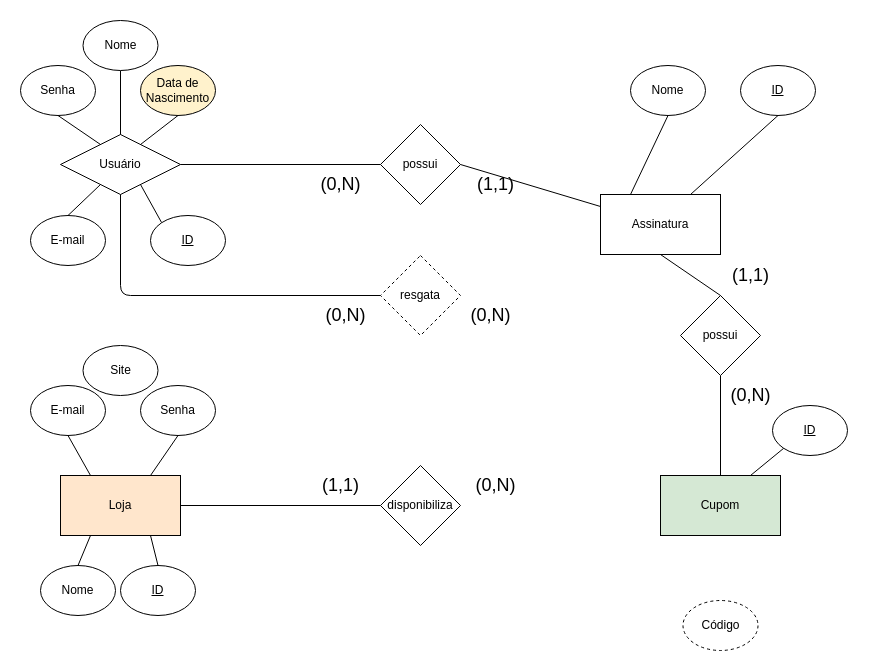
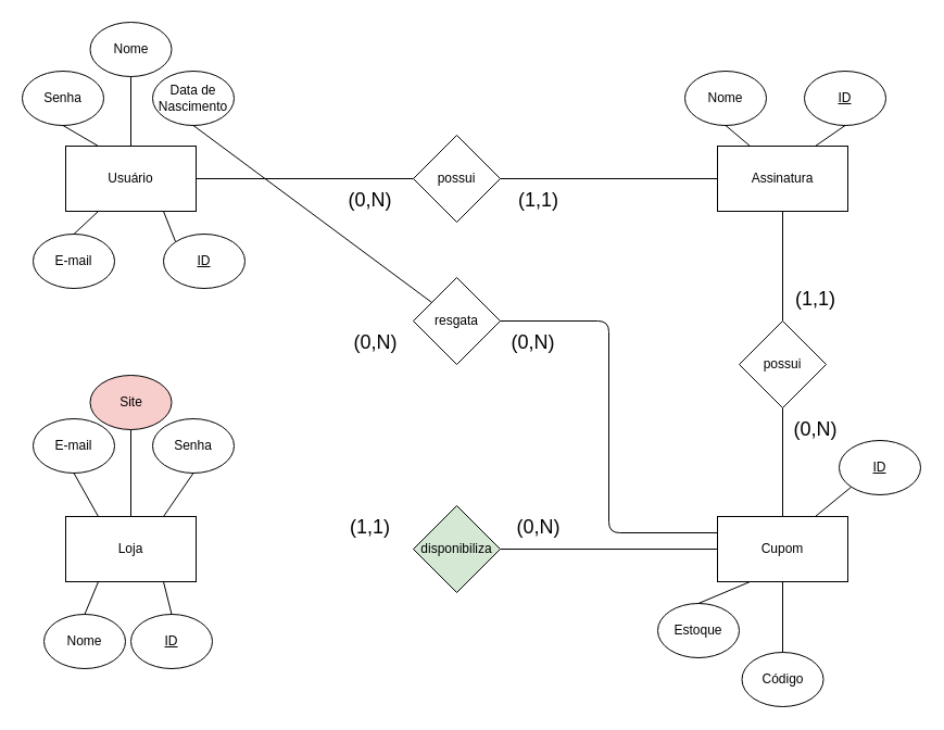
  <mxCell id="0" />
  <mxCell id="1" parent="0" />
- <mxCell id="2" value="Usuário" style="rhombus;whiteSpace=wrap;html=1;" parent="1" vertex="1"><mxGeometry x="60" y="134" width="120" height="60" as="geometry" /></mxCell>
- <mxCell id="3" value="Cupom" style="rounded=0;whiteSpace=wrap;html=1;fillColor=#d5e8d4;" parent="1" vertex="1"><mxGeometry x="660" y="475" width="120" height="60" as="geometry" /></mxCell>
- <mxCell id="4" value="Assinatura" style="rounded=0;whiteSpace=wrap;html=1;" parent="1" vertex="1"><mxGeometry x="600" y="194" width="120" height="60" as="geometry" /></mxCell>
+ <mxCell id="2" value="Usuário" style="rounded=0;whiteSpace=wrap;html=1;" parent="1" vertex="1"><mxGeometry x="60" y="134" width="120" height="60" as="geometry" /></mxCell>
+ <mxCell id="3" value="Cupom" style="rounded=0;whiteSpace=wrap;html=1;" parent="1" vertex="1"><mxGeometry x="660" y="475" width="120" height="60" as="geometry" /></mxCell>
+ <mxCell id="4" value="Assinatura" style="rounded=0;whiteSpace=wrap;html=1;" parent="1" vertex="1"><mxGeometry x="660" y="134" width="120" height="60" as="geometry" /></mxCell>
  <mxCell id="5" value="" style="endArrow=none;html=1;entryX=0.25;entryY=1;entryDx=0;entryDy=0;exitX=0.5;exitY=0;exitDx=0;exitDy=0;" parent="1" source="6" target="2" edge="1"><mxGeometry width="50" height="50" relative="1" as="geometry"><mxPoint x="100" y="234" as="sourcePoint" /><mxPoint x="460" y="434" as="targetPoint" /></mxGeometry></mxCell>
  <mxCell id="6" value="E-mail" style="ellipse;whiteSpace=wrap;html=1;" parent="1" vertex="1"><mxGeometry x="30" y="215" width="75" height="50" as="geometry" /></mxCell>
  <mxCell id="7" value="" style="endArrow=none;html=1;entryX=0.5;entryY=0;entryDx=0;entryDy=0;exitX=0.5;exitY=1;exitDx=0;exitDy=0;" parent="1" source="8" target="2" edge="1"><mxGeometry width="50" height="50" relative="1" as="geometry"><mxPoint x="190" y="234" as="sourcePoint" /><mxPoint x="180" y="194" as="targetPoint" /></mxGeometry></mxCell>
  <mxCell id="8" value="Nome" style="ellipse;whiteSpace=wrap;html=1;" parent="1" vertex="1"><mxGeometry x="82.5" y="20" width="75" height="50" as="geometry" /></mxCell>
  <mxCell id="9" value="" style="endArrow=none;html=1;entryX=0.25;entryY=0;entryDx=0;entryDy=0;exitX=0.5;exitY=1;exitDx=0;exitDy=0;" parent="1" source="10" target="2" edge="1"><mxGeometry width="50" height="50" relative="1" as="geometry"><mxPoint x="399" y="174" as="sourcePoint" /><mxPoint x="224" y="184" as="targetPoint" /></mxGeometry></mxCell>
  <mxCell id="10" value="Senha" style="ellipse;whiteSpace=wrap;html=1;" parent="1" vertex="1"><mxGeometry y="65" width="75" height="50" as="geometry" x="20" /></mxCell>
- <mxCell id="11" value="" style="endArrow=none;html=1;entryX=0.75;entryY=0;entryDx=0;entryDy=0;exitX=0.5;exitY=1;exitDx=0;exitDy=0;" parent="1" source="12" target="2" edge="1"><mxGeometry width="50" height="50" relative="1" as="geometry"><mxPoint x="300" y="194" as="sourcePoint" /><mxPoint x="260" y="154" as="targetPoint" /></mxGeometry></mxCell>
- <mxCell id="12" value="Data de Nascimento" style="ellipse;whiteSpace=wrap;html=1;fillColor=#fff2cc;" parent="1" vertex="1"><mxGeometry x="140" y="65" width="75" height="50" as="geometry" /></mxCell>
+ <mxCell id="11" value="" style="endArrow=none;html=1;exitX=0.5;exitY=1;exitDx=0;exitDy=0;" parent="1" source="12" target="49" edge="1"><mxGeometry width="50" height="50" relative="1" as="geometry"><mxPoint x="300" y="194" as="sourcePoint" /><mxPoint x="260" y="154" as="targetPoint" /></mxGeometry></mxCell>
+ <mxCell id="12" value="Data de Nascimento" style="ellipse;whiteSpace=wrap;html=1;" parent="1" vertex="1"><mxGeometry x="140" y="65" width="75" height="50" as="geometry" /></mxCell>
  <mxCell id="13" value="" style="endArrow=none;html=1;entryX=0.75;entryY=1;entryDx=0;entryDy=0;exitX=0;exitY=0;exitDx=0;exitDy=0;" parent="1" source="14" target="2" edge="1"><mxGeometry width="50" height="50" relative="1" as="geometry"><mxPoint x="275" y="215" as="sourcePoint" /><mxPoint x="235" y="175" as="targetPoint" /></mxGeometry></mxCell>
  <mxCell id="14" value="&lt;u&gt;ID&lt;/u&gt;" style="ellipse;whiteSpace=wrap;html=1;" parent="1" vertex="1"><mxGeometry x="150" y="215" width="75" height="50" as="geometry" /></mxCell>
  <mxCell id="15" value="" style="endArrow=none;html=1;entryX=0.75;entryY=0;entryDx=0;entryDy=0;exitX=0.5;exitY=1;exitDx=0;exitDy=0;" parent="1" source="16" target="4" edge="1"><mxGeometry width="50" height="50" relative="1" as="geometry"><mxPoint x="695" y="226" as="sourcePoint" /><mxPoint x="650" y="185" as="targetPoint" /></mxGeometry></mxCell>
  <mxCell id="16" value="&lt;u&gt;ID&lt;/u&gt;" style="ellipse;whiteSpace=wrap;html=1;" parent="1" vertex="1"><mxGeometry x="740" y="65" width="75" height="50" as="geometry" /></mxCell>
  <mxCell id="17" value="" style="endArrow=none;html=1;entryX=0.25;entryY=0;entryDx=0;entryDy=0;exitX=0.5;exitY=1;exitDx=0;exitDy=0;" parent="1" source="18" target="4" edge="1"><mxGeometry width="50" height="50" relative="1" as="geometry"><mxPoint x="650" y="45" as="sourcePoint" /><mxPoint x="640" y="5" as="targetPoint" /></mxGeometry></mxCell>
  <mxCell id="18" value="Nome" style="ellipse;whiteSpace=wrap;html=1;" parent="1" vertex="1"><mxGeometry x="630" y="65" width="75" height="50" as="geometry" /></mxCell>
  <mxCell id="19" value="possui" style="rhombus;whiteSpace=wrap;html=1;" parent="1" vertex="1"><mxGeometry x="380" y="124" width="80" height="80" as="geometry" /></mxCell>
  <mxCell id="20" value="" style="endArrow=none;html=1;exitX=1;exitY=0.5;exitDx=0;exitDy=0;entryX=0;entryY=0.5;entryDx=0;entryDy=0;" parent="1" source="2" target="19" edge="1"><mxGeometry width="50" height="50" relative="1" as="geometry"><mxPoint x="410" y="395" as="sourcePoint" /><mxPoint x="460" y="345" as="targetPoint" /></mxGeometry></mxCell>
  <mxCell id="21" value="" style="endArrow=none;html=1;entryX=1;entryY=0.5;entryDx=0;entryDy=0;" parent="1" source="4" target="19" edge="1"><mxGeometry width="50" height="50" relative="1" as="geometry"><mxPoint x="190" y="174" as="sourcePoint" /><mxPoint x="404" y="174" as="targetPoint" /></mxGeometry></mxCell>
- <mxCell id="22" value="Loja" style="rounded=0;whiteSpace=wrap;html=1;fillColor=#ffe6cc;" parent="1" vertex="1"><mxGeometry x="60" y="475" width="120" height="60" as="geometry" /></mxCell>
- <mxCell id="23" value="" style="endArrow=none;html=1;exitX=1;exitY=0.5;exitDx=0;exitDy=0;entryX=0;entryY=0.5;entryDx=0;entryDy=0;" parent="1" source="22" target="24" edge="1"><mxGeometry width="50" height="50" relative="1" as="geometry"><mxPoint x="410" y="415" as="sourcePoint" /><mxPoint x="370" y="505" as="targetPoint" /></mxGeometry></mxCell>
- <mxCell id="24" value="disponibiliza" style="rhombus;whiteSpace=wrap;html=1;" parent="1" vertex="1"><mxGeometry x="380" y="465" width="80" height="80" as="geometry" /></mxCell>
+ <mxCell id="22" value="Loja" style="rounded=0;whiteSpace=wrap;html=1;" parent="1" vertex="1"><mxGeometry x="60" y="475" width="120" height="60" as="geometry" /></mxCell>
+ <mxCell id="24" value="disponibiliza" style="rhombus;whiteSpace=wrap;html=1;fillColor=#d5e8d4;" parent="1" vertex="1"><mxGeometry x="380" y="465" width="80" height="80" as="geometry" /></mxCell>
+ <mxCell id="25" value="" style="endArrow=none;html=1;exitX=1;exitY=0.5;exitDx=0;exitDy=0;entryX=0;entryY=0.5;entryDx=0;entryDy=0;" parent="1" source="24" target="3" edge="1"><mxGeometry width="50" height="50" relative="1" as="geometry"><mxPoint x="460" y="525" as="sourcePoint" /><mxPoint x="660" y="525" as="targetPoint" /></mxGeometry></mxCell>
  <mxCell id="26" value="" style="endArrow=none;html=1;exitX=0.5;exitY=0;exitDx=0;exitDy=0;entryX=0.5;entryY=1;entryDx=0;entryDy=0;" parent="1" source="3" target="27" edge="1"><mxGeometry width="50" height="50" relative="1" as="geometry"><mxPoint x="410" y="415" as="sourcePoint" /><mxPoint x="720" y="355" as="targetPoint" /></mxGeometry></mxCell>
  <mxCell id="27" value="possui" style="rhombus;whiteSpace=wrap;html=1;" parent="1" vertex="1"><mxGeometry x="680" y="295" width="80" height="80" as="geometry" /></mxCell>
  <mxCell id="28" value="" style="endArrow=none;html=1;exitX=0.5;exitY=0;exitDx=0;exitDy=0;entryX=0.5;entryY=1;entryDx=0;entryDy=0;" parent="1" source="27" target="4" edge="1"><mxGeometry width="50" height="50" relative="1" as="geometry"><mxPoint x="740" y="335" as="sourcePoint" /><mxPoint x="740" y="225" as="targetPoint" /></mxGeometry></mxCell>
  <mxCell id="29" value="" style="endArrow=none;html=1;entryX=0.25;entryY=1;entryDx=0;entryDy=0;exitX=0.5;exitY=0;exitDx=0;exitDy=0;" parent="1" source="30" target="22" edge="1"><mxGeometry width="50" height="50" relative="1" as="geometry"><mxPoint x="140" y="610" as="sourcePoint" /><mxPoint x="100" y="570" as="targetPoint" /></mxGeometry></mxCell>
  <mxCell id="30" value="Nome" style="ellipse;whiteSpace=wrap;html=1;" parent="1" vertex="1"><mxGeometry x="40" y="565" width="75" height="50" as="geometry" /></mxCell>
  <mxCell id="31" value="" style="endArrow=none;html=1;entryX=0.75;entryY=1;entryDx=0;entryDy=0;exitX=0.5;exitY=0;exitDx=0;exitDy=0;" parent="1" source="32" target="22" edge="1"><mxGeometry width="50" height="50" relative="1" as="geometry"><mxPoint x="225" y="591" as="sourcePoint" /><mxPoint x="130" y="555" as="targetPoint" /></mxGeometry></mxCell>
  <mxCell id="32" value="&lt;u&gt;ID&lt;/u&gt;" style="ellipse;whiteSpace=wrap;html=1;" parent="1" vertex="1"><mxGeometry x="120" y="565" width="75" height="50" as="geometry" /></mxCell>
  <mxCell id="33" value="" style="endArrow=none;html=1;entryX=0.25;entryY=0;entryDx=0;entryDy=0;exitX=0.5;exitY=1;exitDx=0;exitDy=0;" parent="1" source="34" target="22" edge="1"><mxGeometry width="50" height="50" relative="1" as="geometry"><mxPoint x="120" y="400" as="sourcePoint" /><mxPoint x="80" y="360" as="targetPoint" /></mxGeometry></mxCell>
  <mxCell id="34" value="E-mail" style="ellipse;whiteSpace=wrap;html=1;" parent="1" vertex="1"><mxGeometry x="30" y="385" width="75" height="50" as="geometry" /></mxCell>
- <mxCell id="36" value="Site" style="ellipse;whiteSpace=wrap;html=1;" parent="1" vertex="1"><mxGeometry x="82.5" y="345" width="75" height="50" as="geometry" /></mxCell>
+ <mxCell id="35" value="" style="endArrow=none;html=1;entryX=0.5;entryY=0;entryDx=0;entryDy=0;exitX=0.5;exitY=1;exitDx=0;exitDy=0;" parent="1" source="36" target="22" edge="1"><mxGeometry width="50" height="50" relative="1" as="geometry"><mxPoint x="205" y="381" as="sourcePoint" /><mxPoint x="110" y="345" as="targetPoint" /></mxGeometry></mxCell>
+ <mxCell id="36" value="Site" style="ellipse;whiteSpace=wrap;html=1;fillColor=#f8cecc;" parent="1" vertex="1"><mxGeometry x="82.5" y="345" width="75" height="50" as="geometry" /></mxCell>
  <mxCell id="37" value="Senha" style="ellipse;whiteSpace=wrap;html=1;" parent="1" vertex="1"><mxGeometry x="140" y="385" width="75" height="50" as="geometry" /></mxCell>
  <mxCell id="38" value="" style="endArrow=none;html=1;entryX=0.75;entryY=0;entryDx=0;entryDy=0;exitX=0.5;exitY=1;exitDx=0;exitDy=0;" parent="1" source="37" target="22" edge="1"><mxGeometry width="50" height="50" relative="1" as="geometry"><mxPoint x="187.5" y="455" as="sourcePoint" /><mxPoint x="160" y="485" as="targetPoint" /></mxGeometry></mxCell>
- <mxCell id="39" value="Código" style="ellipse;whiteSpace=wrap;html=1;dashed=1;" parent="1" vertex="1"><mxGeometry x="682.5" y="600" width="75" height="50" as="geometry" /></mxCell>
+ <mxCell id="39" value="Código" style="ellipse;whiteSpace=wrap;html=1;" parent="1" vertex="1"><mxGeometry x="682.5" y="600" width="75" height="50" as="geometry" /></mxCell>
+ <mxCell id="40" value="" style="endArrow=none;html=1;exitX=0.5;exitY=0;exitDx=0;exitDy=0;entryX=0.5;entryY=1;entryDx=0;entryDy=0;" parent="1" source="39" target="3" edge="1"><mxGeometry width="50" height="50" relative="1" as="geometry"><mxPoint x="687.5" y="565" as="sourcePoint" /><mxPoint x="680" y="600" as="targetPoint" /></mxGeometry></mxCell>
+ <mxCell id="41" value="Estoque" style="ellipse;whiteSpace=wrap;html=1;" parent="1" vertex="1"><mxGeometry x="605" y="555" width="75" height="50" as="geometry" /></mxCell>
+ <mxCell id="42" value="" style="endArrow=none;html=1;entryX=0.25;entryY=1;entryDx=0;entryDy=0;exitX=0.5;exitY=0;exitDx=0;exitDy=0;" parent="1" source="41" target="3" edge="1"><mxGeometry width="50" height="50" relative="1" as="geometry"><mxPoint x="612.5" y="555" as="sourcePoint" /><mxPoint x="615" y="525" as="targetPoint" /></mxGeometry></mxCell>
  <mxCell id="43" value="&lt;font style=&quot;font-size: 18px&quot;&gt;(0,N)&lt;/font&gt;" style="text;html=1;align=center;verticalAlign=middle;resizable=0;points=[];autosize=1;strokeColor=none;" parent="1" vertex="1"><mxGeometry x="465" y="475" width="60" height="20" as="geometry" /></mxCell>
  <mxCell id="44" value="&lt;font style=&quot;font-size: 18px&quot;&gt;(1,1)&lt;/font&gt;" style="text;html=1;align=center;verticalAlign=middle;resizable=0;points=[];autosize=1;strokeColor=none;" parent="1" vertex="1"><mxGeometry x="315" y="475" width="50" height="20" as="geometry" /></mxCell>
  <mxCell id="45" value="&lt;font style=&quot;font-size: 18px&quot;&gt;(1,1)&lt;/font&gt;" style="text;html=1;align=center;verticalAlign=middle;resizable=0;points=[];autosize=1;strokeColor=none;" parent="1" vertex="1"><mxGeometry x="470" y="174" width="50" height="20" as="geometry" /></mxCell>
  <mxCell id="46" value="&lt;font style=&quot;font-size: 18px&quot;&gt;(0,N)&lt;/font&gt;" style="text;html=1;align=center;verticalAlign=middle;resizable=0;points=[];autosize=1;strokeColor=none;" parent="1" vertex="1"><mxGeometry x="720" y="385" width="60" height="20" as="geometry" /></mxCell>
  <mxCell id="47" value="&lt;font style=&quot;font-size: 18px&quot;&gt;(0,N)&lt;/font&gt;" style="text;html=1;align=center;verticalAlign=middle;resizable=0;points=[];autosize=1;strokeColor=none;" parent="1" vertex="1"><mxGeometry x="310" y="174" width="60" height="20" as="geometry" /></mxCell>
  <mxCell id="48" value="&lt;font style=&quot;font-size: 18px&quot;&gt;(1,1)&lt;/font&gt;" style="text;html=1;align=center;verticalAlign=middle;resizable=0;points=[];autosize=1;strokeColor=none;" parent="1" vertex="1"><mxGeometry x="725" y="265" width="50" height="20" as="geometry" /></mxCell>
- <mxCell id="49" value="resgata" style="rhombus;whiteSpace=wrap;html=1;dashed=1;" parent="1" vertex="1"><mxGeometry x="380" y="255" width="80" height="80" as="geometry" /></mxCell>
- <mxCell id="51" value="" style="endArrow=none;html=1;exitX=0;exitY=0.5;exitDx=0;exitDy=0;entryX=0.5;entryY=1;entryDx=0;entryDy=0;edgeStyle=orthogonalEdgeStyle;" parent="1" source="49" target="2" edge="1"><mxGeometry width="50" height="50" relative="1" as="geometry"><mxPoint x="440" y="395" as="sourcePoint" /><mxPoint x="490" y="345" as="targetPoint" /></mxGeometry></mxCell>
+ <mxCell id="49" value="resgata" style="rhombus;whiteSpace=wrap;html=1;" parent="1" vertex="1"><mxGeometry x="380" y="255" width="80" height="80" as="geometry" /></mxCell>
+ <mxCell id="50" value="" style="endArrow=none;html=1;entryX=0;entryY=0.25;entryDx=0;entryDy=0;edgeStyle=orthogonalEdgeStyle;exitX=1;exitY=0.5;exitDx=0;exitDy=0;" parent="1" source="49" target="3" edge="1"><mxGeometry width="50" height="50" relative="1" as="geometry"><mxPoint x="570" y="425" as="sourcePoint" /><mxPoint x="460" y="365" as="targetPoint" /></mxGeometry></mxCell>
  <mxCell id="52" value="&lt;font style=&quot;font-size: 18px&quot;&gt;(0,N)&lt;/font&gt;" style="text;html=1;align=center;verticalAlign=middle;resizable=0;points=[];autosize=1;strokeColor=none;" parent="1" vertex="1"><mxGeometry x="315" y="305" width="60" height="20" as="geometry" /></mxCell>
  <mxCell id="53" value="&lt;font style=&quot;font-size: 18px&quot;&gt;(0,N)&lt;/font&gt;" style="text;html=1;align=center;verticalAlign=middle;resizable=0;points=[];autosize=1;strokeColor=none;" parent="1" vertex="1"><mxGeometry x="460" y="305" width="60" height="20" as="geometry" /></mxCell>
  <mxCell id="54" value="&lt;u&gt;ID&lt;/u&gt;" style="ellipse;whiteSpace=wrap;html=1;" parent="1" vertex="1"><mxGeometry x="772" y="405" width="75" height="50" as="geometry" /></mxCell>
  <mxCell id="55" value="" style="endArrow=none;html=1;entryX=0;entryY=1;entryDx=0;entryDy=0;exitX=0.75;exitY=0;exitDx=0;exitDy=0;" parent="1" source="3" target="54" edge="1"><mxGeometry width="50" height="50" relative="1" as="geometry"><mxPoint x="570" y="395" as="sourcePoint" /><mxPoint x="620" y="345" as="targetPoint" /></mxGeometry></mxCell>
